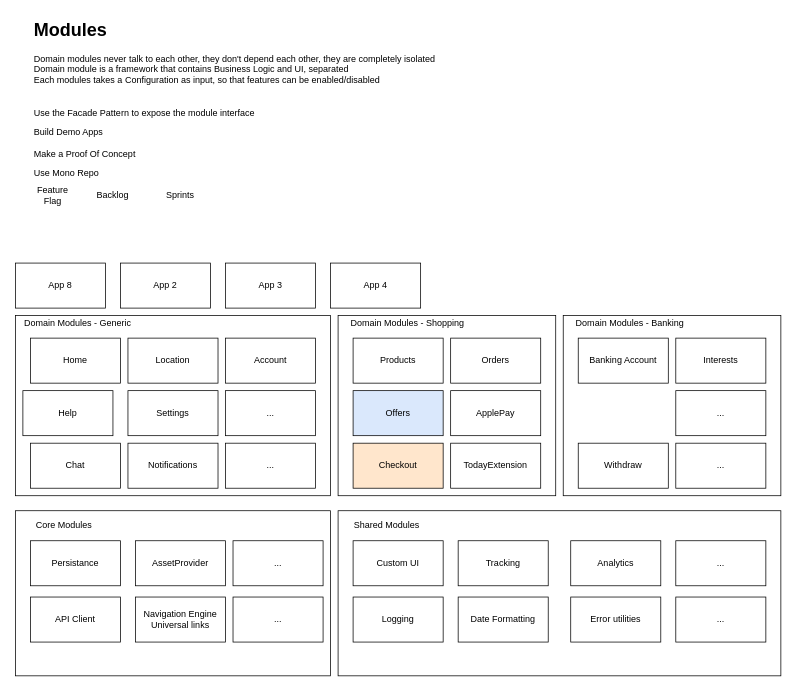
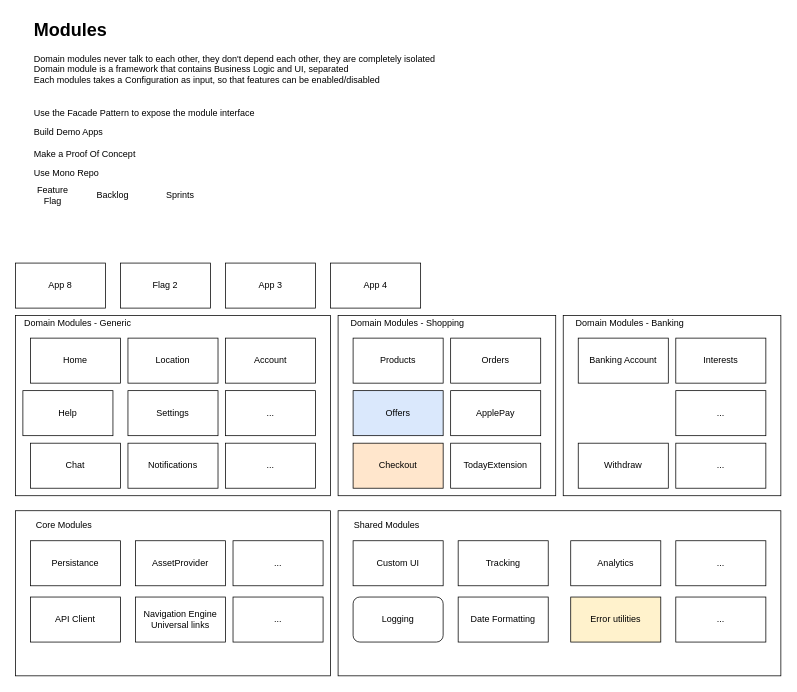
  <mxCell id="0" />
  <mxCell id="1" parent="0" />
  <mxCell id="2" value="" style="rounded=0;whiteSpace=wrap;html=1;" parent="1" vertex="1"><mxGeometry x="20" y="680" width="420" height="220" as="geometry" /></mxCell>
  <mxCell id="3" value="Feature Flag" style="text;html=1;strokeColor=none;fillColor=none;align=center;verticalAlign=middle;whiteSpace=wrap;rounded=0;" parent="1" vertex="1"><mxGeometry x="40" width="60" height="40" as="geometry" y="240" /></mxCell>
  <mxCell id="4" value="Backlog" style="text;html=1;strokeColor=none;fillColor=none;align=center;verticalAlign=middle;whiteSpace=wrap;rounded=0;" parent="1" vertex="1"><mxGeometry x="120" width="60" height="40" as="geometry" y="240" /></mxCell>
  <mxCell id="5" value="Sprints" style="text;html=1;strokeColor=none;fillColor=none;align=center;verticalAlign=middle;whiteSpace=wrap;rounded=0;" parent="1" vertex="1"><mxGeometry x="210" width="60" height="40" as="geometry" y="240" /></mxCell>
  <mxCell id="6" value="API Client" style="rounded=0;whiteSpace=wrap;html=1;" parent="1" vertex="1"><mxGeometry x="40" y="795" width="120" height="60" as="geometry" /></mxCell>
  <mxCell id="7" value="Persistance" style="rounded=0;whiteSpace=wrap;html=1;" parent="1" vertex="1"><mxGeometry x="40" y="720" width="120" height="60" as="geometry" /></mxCell>
  <mxCell id="8" value="AssetProvider" style="rounded=0;whiteSpace=wrap;html=1;" parent="1" vertex="1"><mxGeometry x="180" y="720" width="120" height="60" as="geometry" /></mxCell>
  <mxCell id="9" value="Core Modules" style="text;html=1;strokeColor=none;fillColor=none;align=center;verticalAlign=middle;whiteSpace=wrap;rounded=0;" parent="1" vertex="1"><mxGeometry x="30" y="690" width="110" height="20" as="geometry" /></mxCell>
  <mxCell id="10" value="" style="rounded=0;whiteSpace=wrap;html=1;" parent="1" vertex="1"><mxGeometry x="450" y="680" width="590" height="220" as="geometry" /></mxCell>
- <mxCell id="11" value="Logging" style="rounded=0;whiteSpace=wrap;html=1;" parent="1" vertex="1"><mxGeometry x="470" y="795" width="120" height="60" as="geometry" /></mxCell>
+ <mxCell id="11" value="Logging" style="whiteSpace=wrap;html=1;rounded=1;" parent="1" vertex="1"><mxGeometry x="470" y="795" width="120" height="60" as="geometry" /></mxCell>
  <mxCell id="12" value="Custom UI" style="rounded=0;whiteSpace=wrap;html=1;" parent="1" vertex="1"><mxGeometry x="470" y="720" width="120" height="60" as="geometry" /></mxCell>
  <mxCell id="13" value="Tracking" style="rounded=0;whiteSpace=wrap;html=1;" parent="1" vertex="1"><mxGeometry x="610" y="720" width="120" height="60" as="geometry" /></mxCell>
  <mxCell id="14" value="Shared Modules" style="text;html=1;strokeColor=none;fillColor=none;align=center;verticalAlign=middle;whiteSpace=wrap;rounded=0;" parent="1" vertex="1"><mxGeometry x="460" y="690" width="110" height="20" as="geometry" /></mxCell>
  <mxCell id="15" value="Date Formatting" style="rounded=0;whiteSpace=wrap;html=1;" parent="1" vertex="1"><mxGeometry x="610" y="795" width="120" height="60" as="geometry" /></mxCell>
- <mxCell id="16" value="Error utilities" style="rounded=0;whiteSpace=wrap;html=1;" parent="1" vertex="1"><mxGeometry x="760" y="795" width="120" height="60" as="geometry" /></mxCell>
+ <mxCell id="16" value="Error utilities" style="rounded=0;whiteSpace=wrap;html=1;fillColor=#fff2cc;" parent="1" vertex="1"><mxGeometry x="760" y="795" width="120" height="60" as="geometry" /></mxCell>
  <mxCell id="17" value="Analytics" style="rounded=0;whiteSpace=wrap;html=1;" parent="1" vertex="1"><mxGeometry x="760" y="720" width="120" height="60" as="geometry" /></mxCell>
  <mxCell id="18" value="" style="rounded=0;whiteSpace=wrap;html=1;" parent="1" vertex="1"><mxGeometry x="20" y="420" width="420" height="240" as="geometry" /></mxCell>
  <mxCell id="19" value="Help" style="rounded=0;whiteSpace=wrap;html=1;" parent="1" vertex="1"><mxGeometry x="30" y="520" width="120" height="60" as="geometry" /></mxCell>
  <mxCell id="20" value="Home" style="rounded=0;whiteSpace=wrap;html=1;" parent="1" vertex="1"><mxGeometry x="40" y="450" width="120" height="60" as="geometry" /></mxCell>
  <mxCell id="21" value="Location" style="rounded=0;whiteSpace=wrap;html=1;" parent="1" vertex="1"><mxGeometry x="170" y="450" width="120" height="60" as="geometry" /></mxCell>
  <mxCell id="22" value="Domain Modules - Generic" style="text;html=1;strokeColor=none;fillColor=none;align=left;verticalAlign=middle;whiteSpace=wrap;rounded=0;" parent="1" vertex="1"><mxGeometry x="30" y="420" width="390" height="20" as="geometry" /></mxCell>
  <mxCell id="23" value="Chat" style="rounded=0;whiteSpace=wrap;html=1;" parent="1" vertex="1"><mxGeometry x="40" y="590" width="120" height="60" as="geometry" /></mxCell>
  <mxCell id="24" value="Settings" style="rounded=0;whiteSpace=wrap;html=1;" parent="1" vertex="1"><mxGeometry x="170" y="520" width="120" height="60" as="geometry" /></mxCell>
  <mxCell id="25" value="Notifications" style="rounded=0;whiteSpace=wrap;html=1;" parent="1" vertex="1"><mxGeometry x="170" y="590" width="120" height="60" as="geometry" /></mxCell>
  <mxCell id="26" value="Account" style="rounded=0;whiteSpace=wrap;html=1;" parent="1" vertex="1"><mxGeometry x="300" y="450" width="120" height="60" as="geometry" /></mxCell>
  <mxCell id="27" value="App 8" style="rounded=0;whiteSpace=wrap;html=1;" parent="1" vertex="1"><mxGeometry x="20" y="350" width="120" height="60" as="geometry" /></mxCell>
- <mxCell id="28" value="App 2" style="rounded=0;whiteSpace=wrap;html=1;" parent="1" vertex="1"><mxGeometry x="160" y="350" width="120" height="60" as="geometry" /></mxCell>
+ <mxCell id="28" value="Flag 2" style="rounded=0;whiteSpace=wrap;html=1;" parent="1" vertex="1"><mxGeometry x="160" y="350" width="120" height="60" as="geometry" /></mxCell>
  <mxCell id="29" value="App 3" style="rounded=0;whiteSpace=wrap;html=1;" parent="1" vertex="1"><mxGeometry x="300" y="350" width="120" height="60" as="geometry" /></mxCell>
  <mxCell id="30" value="App 4" style="rounded=0;whiteSpace=wrap;html=1;" parent="1" vertex="1"><mxGeometry x="440" y="350" width="120" height="60" as="geometry" /></mxCell>
  <mxCell id="31" value="Navigation Engine&lt;br&gt;Universal links" style="rounded=0;whiteSpace=wrap;html=1;" parent="1" vertex="1"><mxGeometry x="180" y="795" width="120" height="60" as="geometry" /></mxCell>
  <mxCell id="32" value="&lt;h1&gt;Modules&lt;/h1&gt;&lt;p&gt;&lt;span style=&quot;text-align: center&quot;&gt;Domain modules never talk to each other, they don't depend each other, they are completely isolated&lt;br&gt;Domain module is a framework that contains Business Logic and UI, separated&lt;br&gt;&lt;/span&gt;Each modules takes a Configuration as input, so that features can be enabled/disabled&lt;br&gt;&lt;br&gt;&lt;br&gt;Use the Facade Pattern to expose the module interface&lt;/p&gt;&lt;p&gt;Build Demo Apps&lt;br&gt;&lt;br&gt;Make a Proof Of Concept&lt;/p&gt;&lt;p&gt;Use Mono R&lt;span&gt;epo&lt;/span&gt;&lt;/p&gt;" style="text;html=1;strokeColor=none;fillColor=none;spacing=5;spacingTop=-20;whiteSpace=wrap;overflow=hidden;rounded=0;" parent="1" vertex="1"><mxGeometry x="40" y="20" width="780" height="260" as="geometry" /></mxCell>
  <mxCell id="33" value="" style="group" vertex="1" connectable="0" parent="1"><mxGeometry x="450" y="420" width="290" height="240" as="geometry" /></mxCell>
  <mxCell id="34" value="" style="rounded=0;whiteSpace=wrap;html=1;" vertex="1" parent="33"><mxGeometry width="290" height="240" as="geometry" /></mxCell>
  <mxCell id="35" value="TodayExtension" style="rounded=0;whiteSpace=wrap;html=1;" parent="33" vertex="1"><mxGeometry x="150" y="170" width="120" height="60" as="geometry" /></mxCell>
  <mxCell id="36" value="Orders" style="rounded=0;whiteSpace=wrap;html=1;" parent="33" vertex="1"><mxGeometry x="150" y="30" width="120" height="60" as="geometry" /></mxCell>
  <mxCell id="37" value="Checkout" style="rounded=0;whiteSpace=wrap;html=1;fillColor=#ffe6cc;" parent="33" vertex="1"><mxGeometry x="20" y="170" width="120" height="60" as="geometry" /></mxCell>
  <mxCell id="38" value="Products" style="rounded=0;whiteSpace=wrap;html=1;" parent="33" vertex="1"><mxGeometry x="20" y="30" width="120" height="60" as="geometry" /></mxCell>
  <mxCell id="39" value="ApplePay" style="rounded=0;whiteSpace=wrap;html=1;" parent="33" vertex="1"><mxGeometry x="150" y="100" width="120" height="60" as="geometry" /></mxCell>
  <mxCell id="40" value="Offers" style="rounded=0;whiteSpace=wrap;html=1;fillColor=#dae8fc;" parent="33" vertex="1"><mxGeometry x="20" y="100" width="120" height="60" as="geometry" /></mxCell>
  <mxCell id="41" value="Domain Modules - Shopping" style="text;html=1;strokeColor=none;fillColor=none;align=left;verticalAlign=middle;whiteSpace=wrap;rounded=0;" vertex="1" parent="33"><mxGeometry x="15" width="265" height="20" as="geometry" /></mxCell>
  <mxCell id="42" value="" style="group" vertex="1" connectable="0" parent="1"><mxGeometry x="750" y="420" width="290" height="240" as="geometry" /></mxCell>
  <mxCell id="43" value="" style="rounded=0;whiteSpace=wrap;html=1;" vertex="1" parent="42"><mxGeometry width="290" height="240" as="geometry" /></mxCell>
  <mxCell id="44" value="..." style="rounded=0;whiteSpace=wrap;html=1;" vertex="1" parent="42"><mxGeometry x="150" y="170" width="120" height="60" as="geometry" /></mxCell>
  <mxCell id="45" value="Interests" style="rounded=0;whiteSpace=wrap;html=1;" vertex="1" parent="42"><mxGeometry x="150" y="30" width="120" height="60" as="geometry" /></mxCell>
  <mxCell id="46" value="Withdraw" style="rounded=0;whiteSpace=wrap;html=1;" vertex="1" parent="42"><mxGeometry x="20" y="170" width="120" height="60" as="geometry" /></mxCell>
  <mxCell id="47" value="Banking Account" style="rounded=0;whiteSpace=wrap;html=1;" vertex="1" parent="42"><mxGeometry x="20" y="30" width="120" height="60" as="geometry" /></mxCell>
  <mxCell id="48" value="..." style="rounded=0;whiteSpace=wrap;html=1;" vertex="1" parent="42"><mxGeometry x="150" y="100" width="120" height="60" as="geometry" /></mxCell>
  <mxCell id="49" value="Domain Modules - Banking" style="text;html=1;strokeColor=none;fillColor=none;align=left;verticalAlign=middle;whiteSpace=wrap;rounded=0;" vertex="1" parent="42"><mxGeometry x="15" width="265" height="20" as="geometry" /></mxCell>
  <mxCell id="50" value="..." style="rounded=0;whiteSpace=wrap;html=1;" vertex="1" parent="1"><mxGeometry x="310" y="720" width="120" height="60" as="geometry" /></mxCell>
  <mxCell id="51" value="..." style="rounded=0;whiteSpace=wrap;html=1;" vertex="1" parent="1"><mxGeometry x="310" y="795" width="120" height="60" as="geometry" /></mxCell>
  <mxCell id="52" value="..." style="rounded=0;whiteSpace=wrap;html=1;" vertex="1" parent="1"><mxGeometry x="300" y="520" width="120" height="60" as="geometry" /></mxCell>
  <mxCell id="53" value="..." style="rounded=0;whiteSpace=wrap;html=1;" vertex="1" parent="1"><mxGeometry x="300" y="590" width="120" height="60" as="geometry" /></mxCell>
  <mxCell id="54" value="..." style="rounded=0;whiteSpace=wrap;html=1;" vertex="1" parent="1"><mxGeometry x="900" y="720" width="120" height="60" as="geometry" /></mxCell>
  <mxCell id="55" value="..." style="rounded=0;whiteSpace=wrap;html=1;" vertex="1" parent="1"><mxGeometry x="900" y="795" width="120" height="60" as="geometry" /></mxCell>
